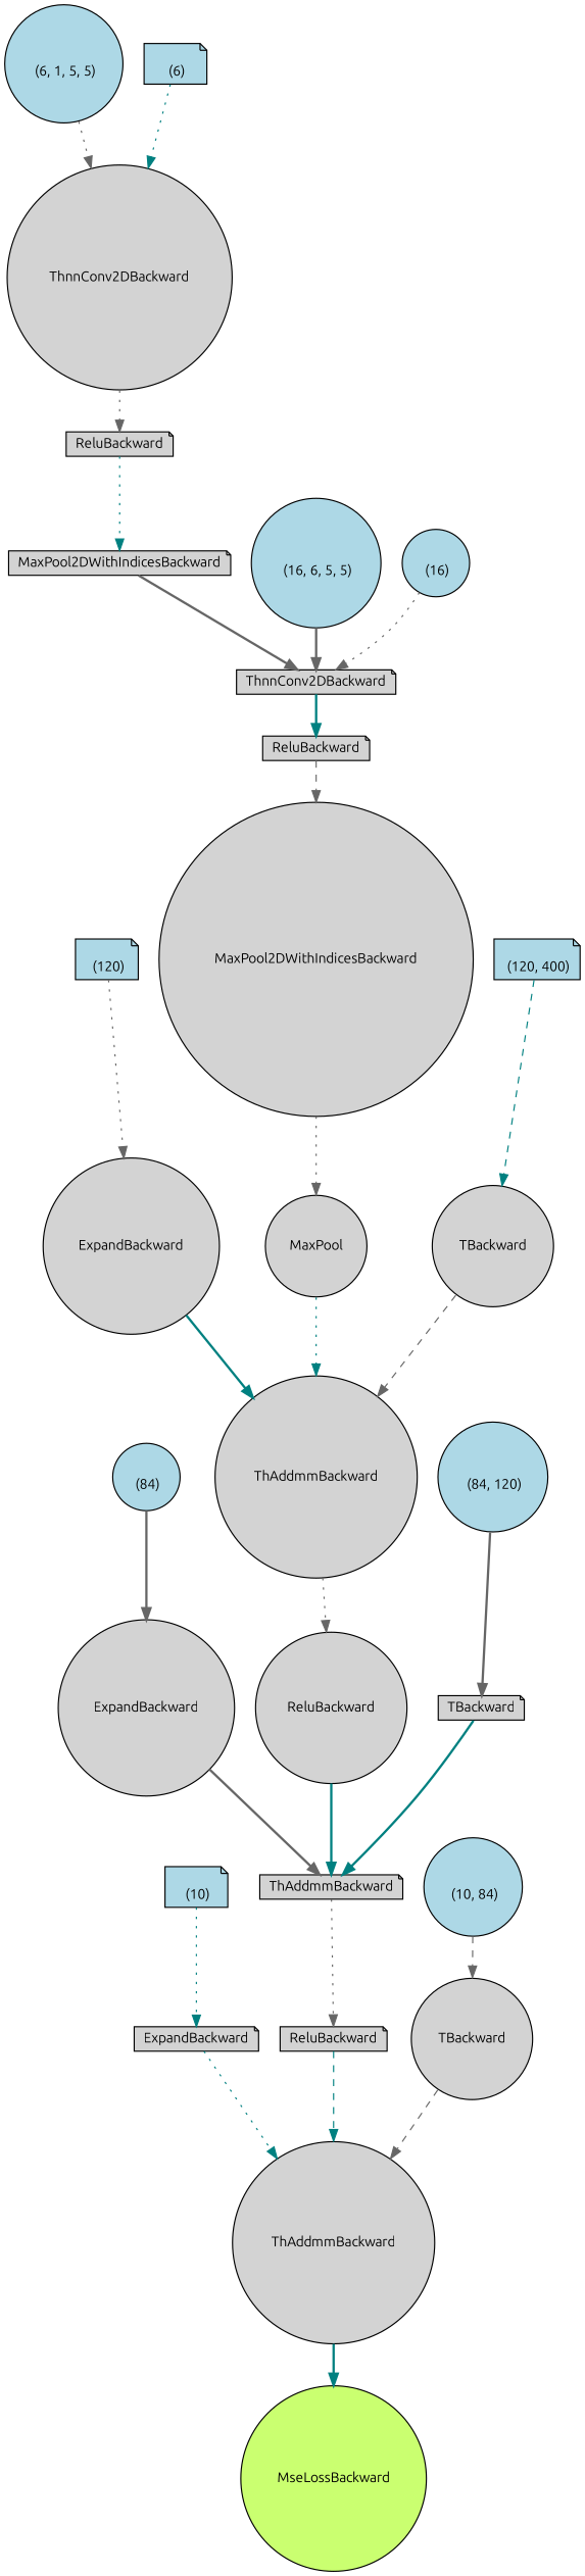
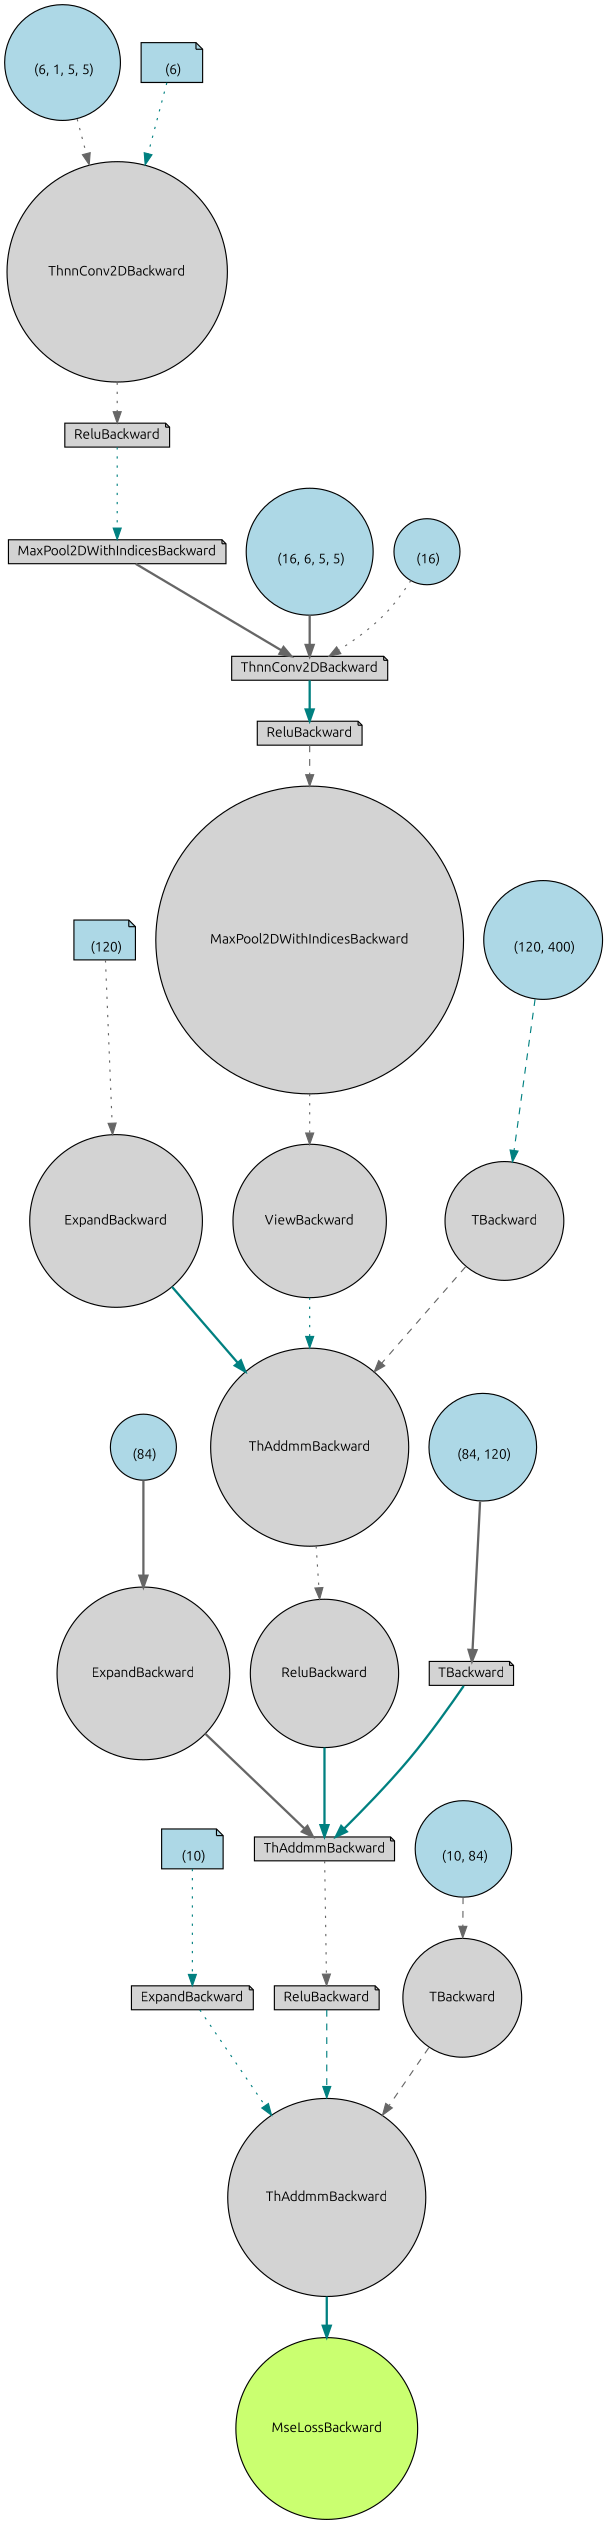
  digraph {
    fontname=Ubuntu
    node [align=left fontname=Ubuntu fontsize=12 ranksep=0.1 shape=circle style=filled]
    edge [color=gray40 fontname=Ubuntu style=dotted]
    n1 [fillcolor=darkolivegreen1 height=0.2 label=MseLossBackward]
    n2 [height=0.2 label=ThAddmmBackward]
    n3 [height=0.2 label=ExpandBackward shape=note]
    n4 [fillcolor=lightblue height=0.2 label="\n (10)" shape=note]
    n5 [height=0.2 label=ReluBackward shape=note]
    n6 [height=0.2 label=ThAddmmBackward shape=note]
    n7 [height=0.2 label=ExpandBackward]
    n8 [fillcolor=lightblue height=0.2 label="\n (84)"]
    n9 [height=0.2 label=ReluBackward]
    n10 [height=0.2 label=ThAddmmBackward]
    n11 [height=0.2 label=ExpandBackward]
    n12 [fillcolor=lightblue height=0.2 label="\n (120)" shape=note]
-   n13 [height=0.2 label=MaxPool]
+   n13 [height=0.2 label=ViewBackward]
    n14 [height=0.2 label=MaxPool2DWithIndicesBackward]
    n15 [height=0.2 label=ReluBackward shape=note]
    n16 [height=0.2 label=ThnnConv2DBackward shape=note]
    n17 [height=0.2 label=MaxPool2DWithIndicesBackward shape=note]
    n18 [height=0.2 label=ReluBackward shape=note]
    n19 [height=0.2 label=ThnnConv2DBackward]
    n20 [fillcolor=lightblue height=0.2 label="\n (6, 1, 5, 5)"]
    n21 [fillcolor=lightblue height=0.2 label="\n (6)" shape=note]
    n22 [fillcolor=lightblue height=0.2 label="\n (16, 6, 5, 5)"]
    n23 [fillcolor=lightblue height=0.2 label="\n (16)"]
    n24 [height=0.2 label=TBackward]
-   n25 [fillcolor=lightblue height=0.2 label="\n (120, 400)" shape=note]
+   n25 [fillcolor=lightblue height=0.2 label="\n (120, 400)"]
    n26 [height=0.2 label=TBackward shape=note]
    n27 [fillcolor=lightblue height=0.2 label="\n (84, 120)"]
    n28 [height=0.2 label=TBackward]
    n29 [fillcolor=lightblue height=0.2 label="\n (10, 84)"]
    n2 -> n1 [color=teal style=bold]
    n3 -> n2 [color=teal]
    n4 -> n3 [color=teal]
    n5 -> n2 [color=teal style=dashed]
    n6 -> n5
    n7 -> n6 [style=bold]
    n8 -> n7 [style=bold]
    n9 -> n6 [color=teal style=bold]
    n10 -> n9
    n11 -> n10 [color=teal style=bold]
    n12 -> n11
    n13 -> n10 [color=teal]
    n14 -> n13
    n15 -> n14 [style=dashed]
    n16 -> n15 [color=teal style=bold]
    n17 -> n16 [style=bold]
    n18 -> n17 [color=teal]
    n19 -> n18
    n20 -> n19
    n21 -> n19 [color=teal]
    n22 -> n16 [style=bold]
    n23 -> n16
    n24 -> n10 [style=dashed]
    n25 -> n24 [color=teal style=dashed]
    n26 -> n6 [color=teal style=bold]
    n27 -> n26 [style=bold]
    n28 -> n2 [style=dashed]
    n29 -> n28 [style=dashed]
  }
